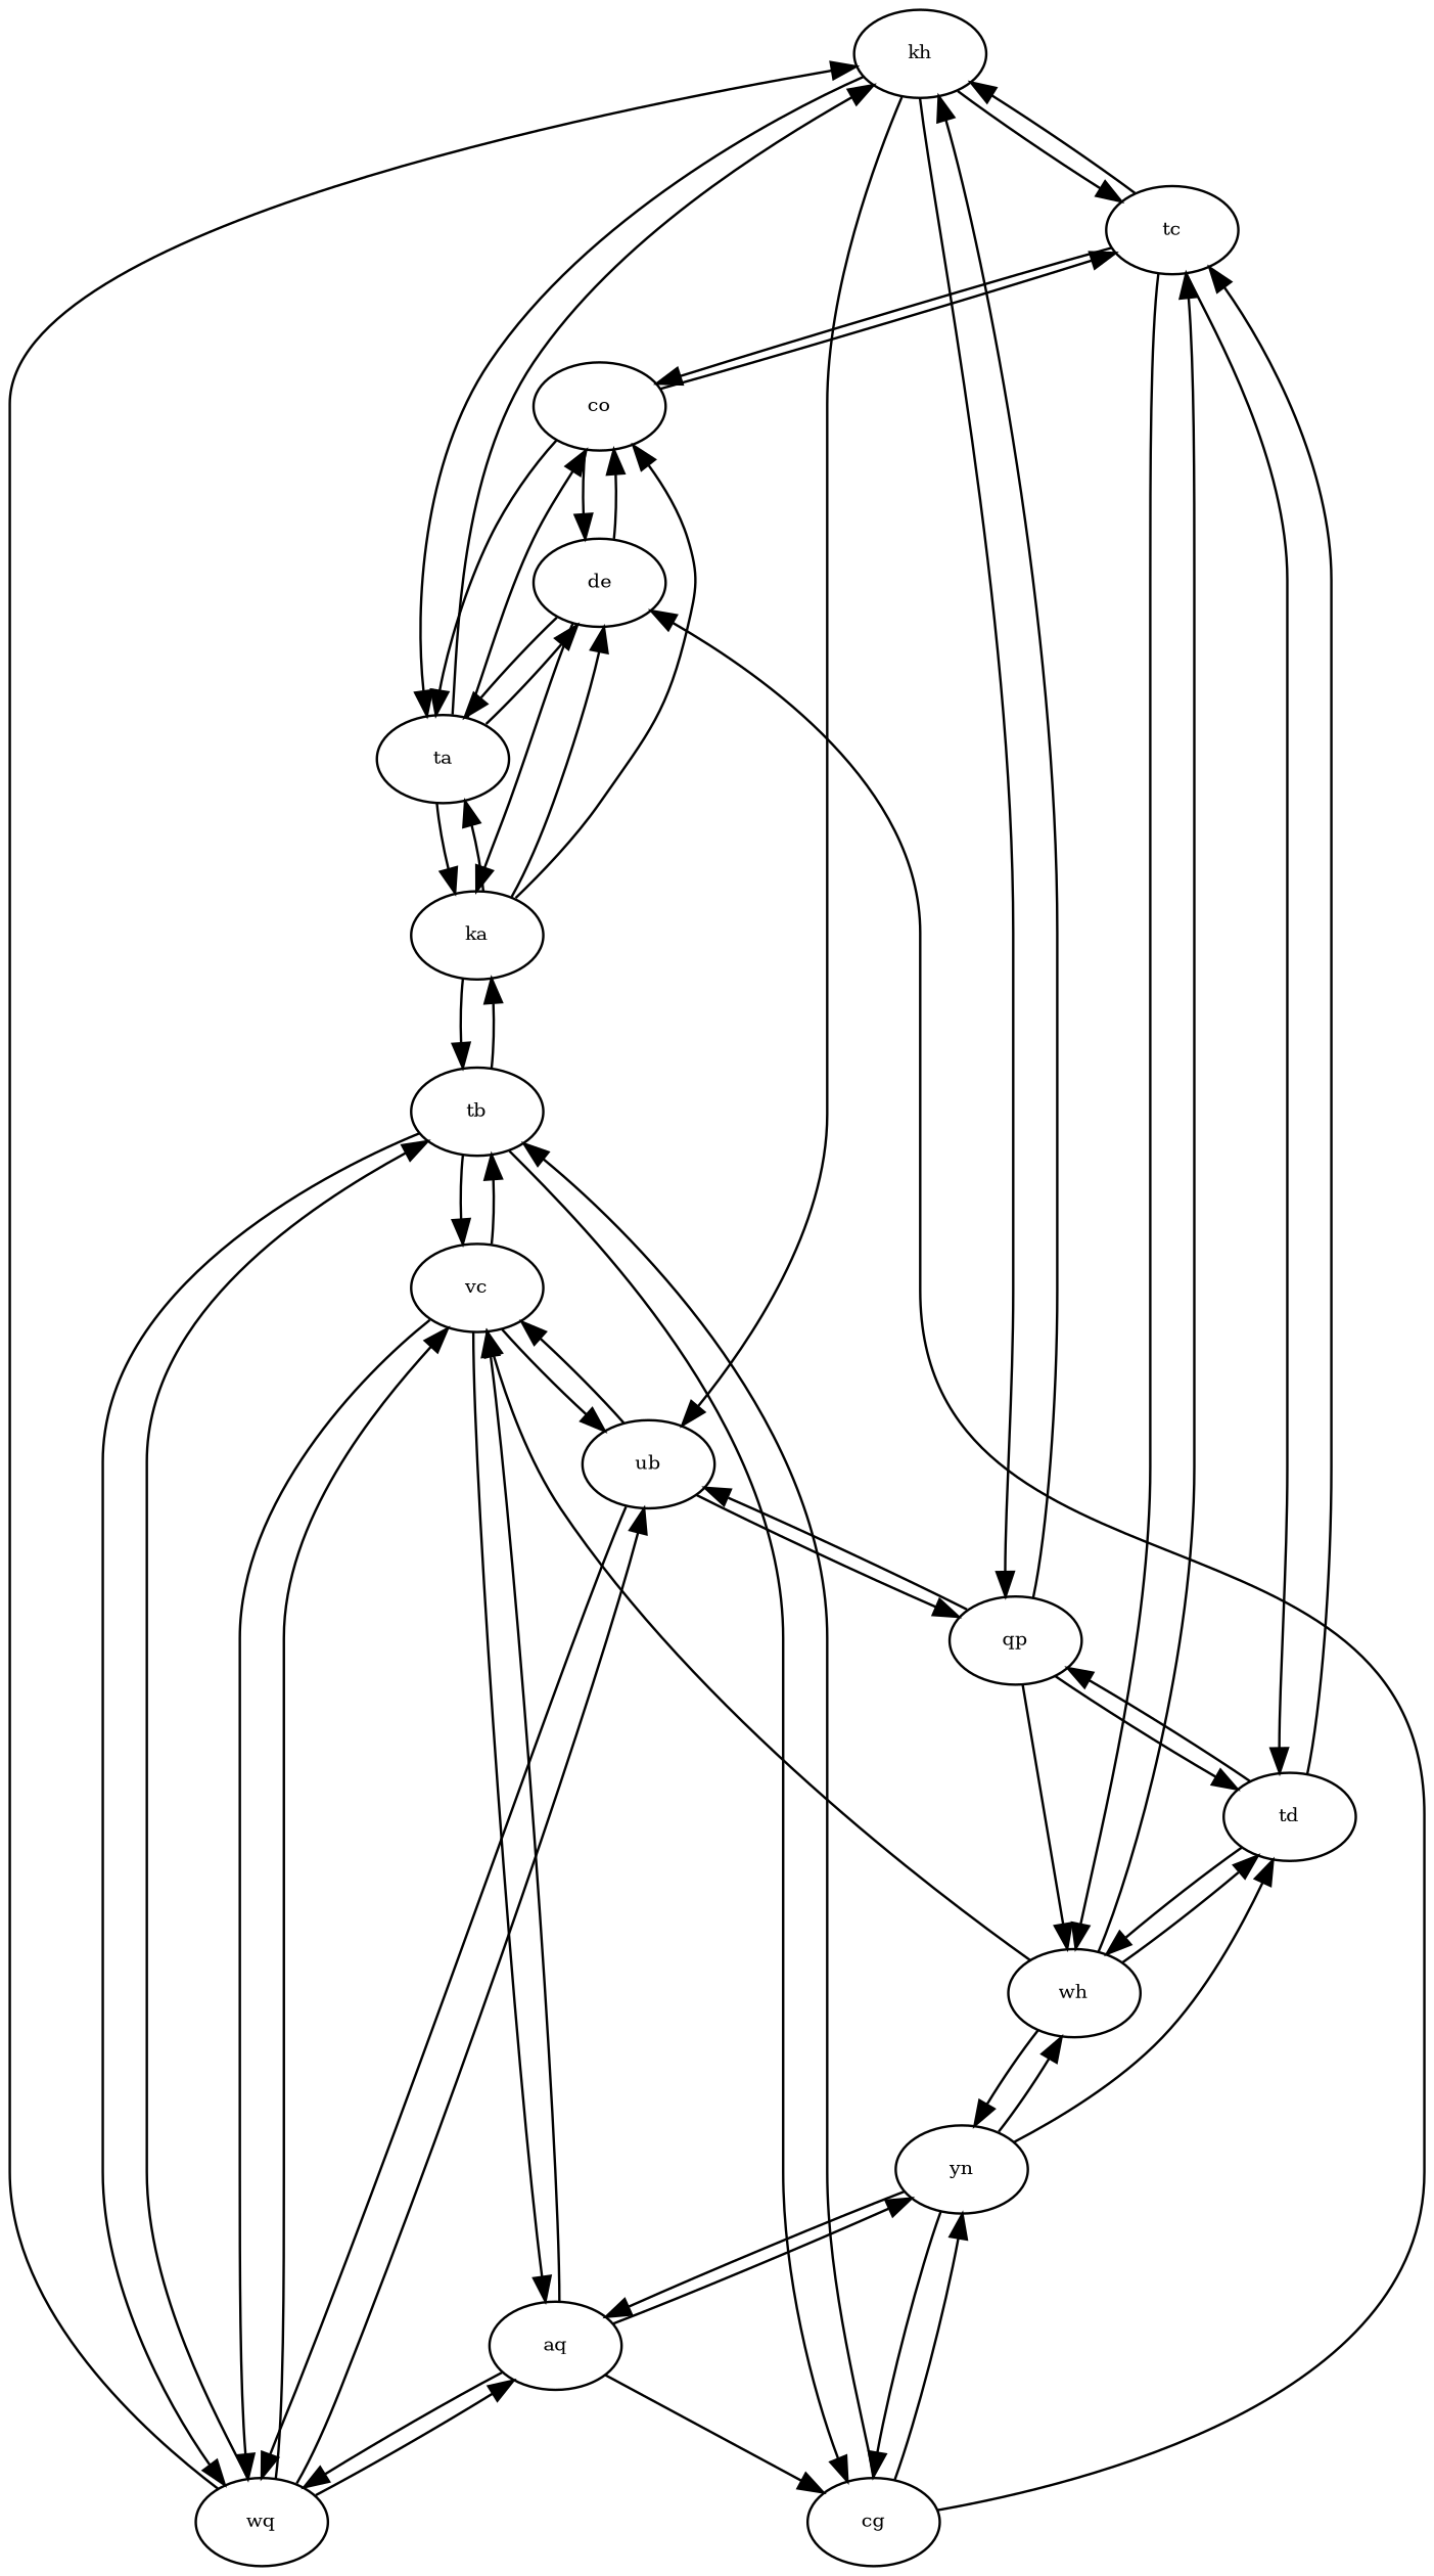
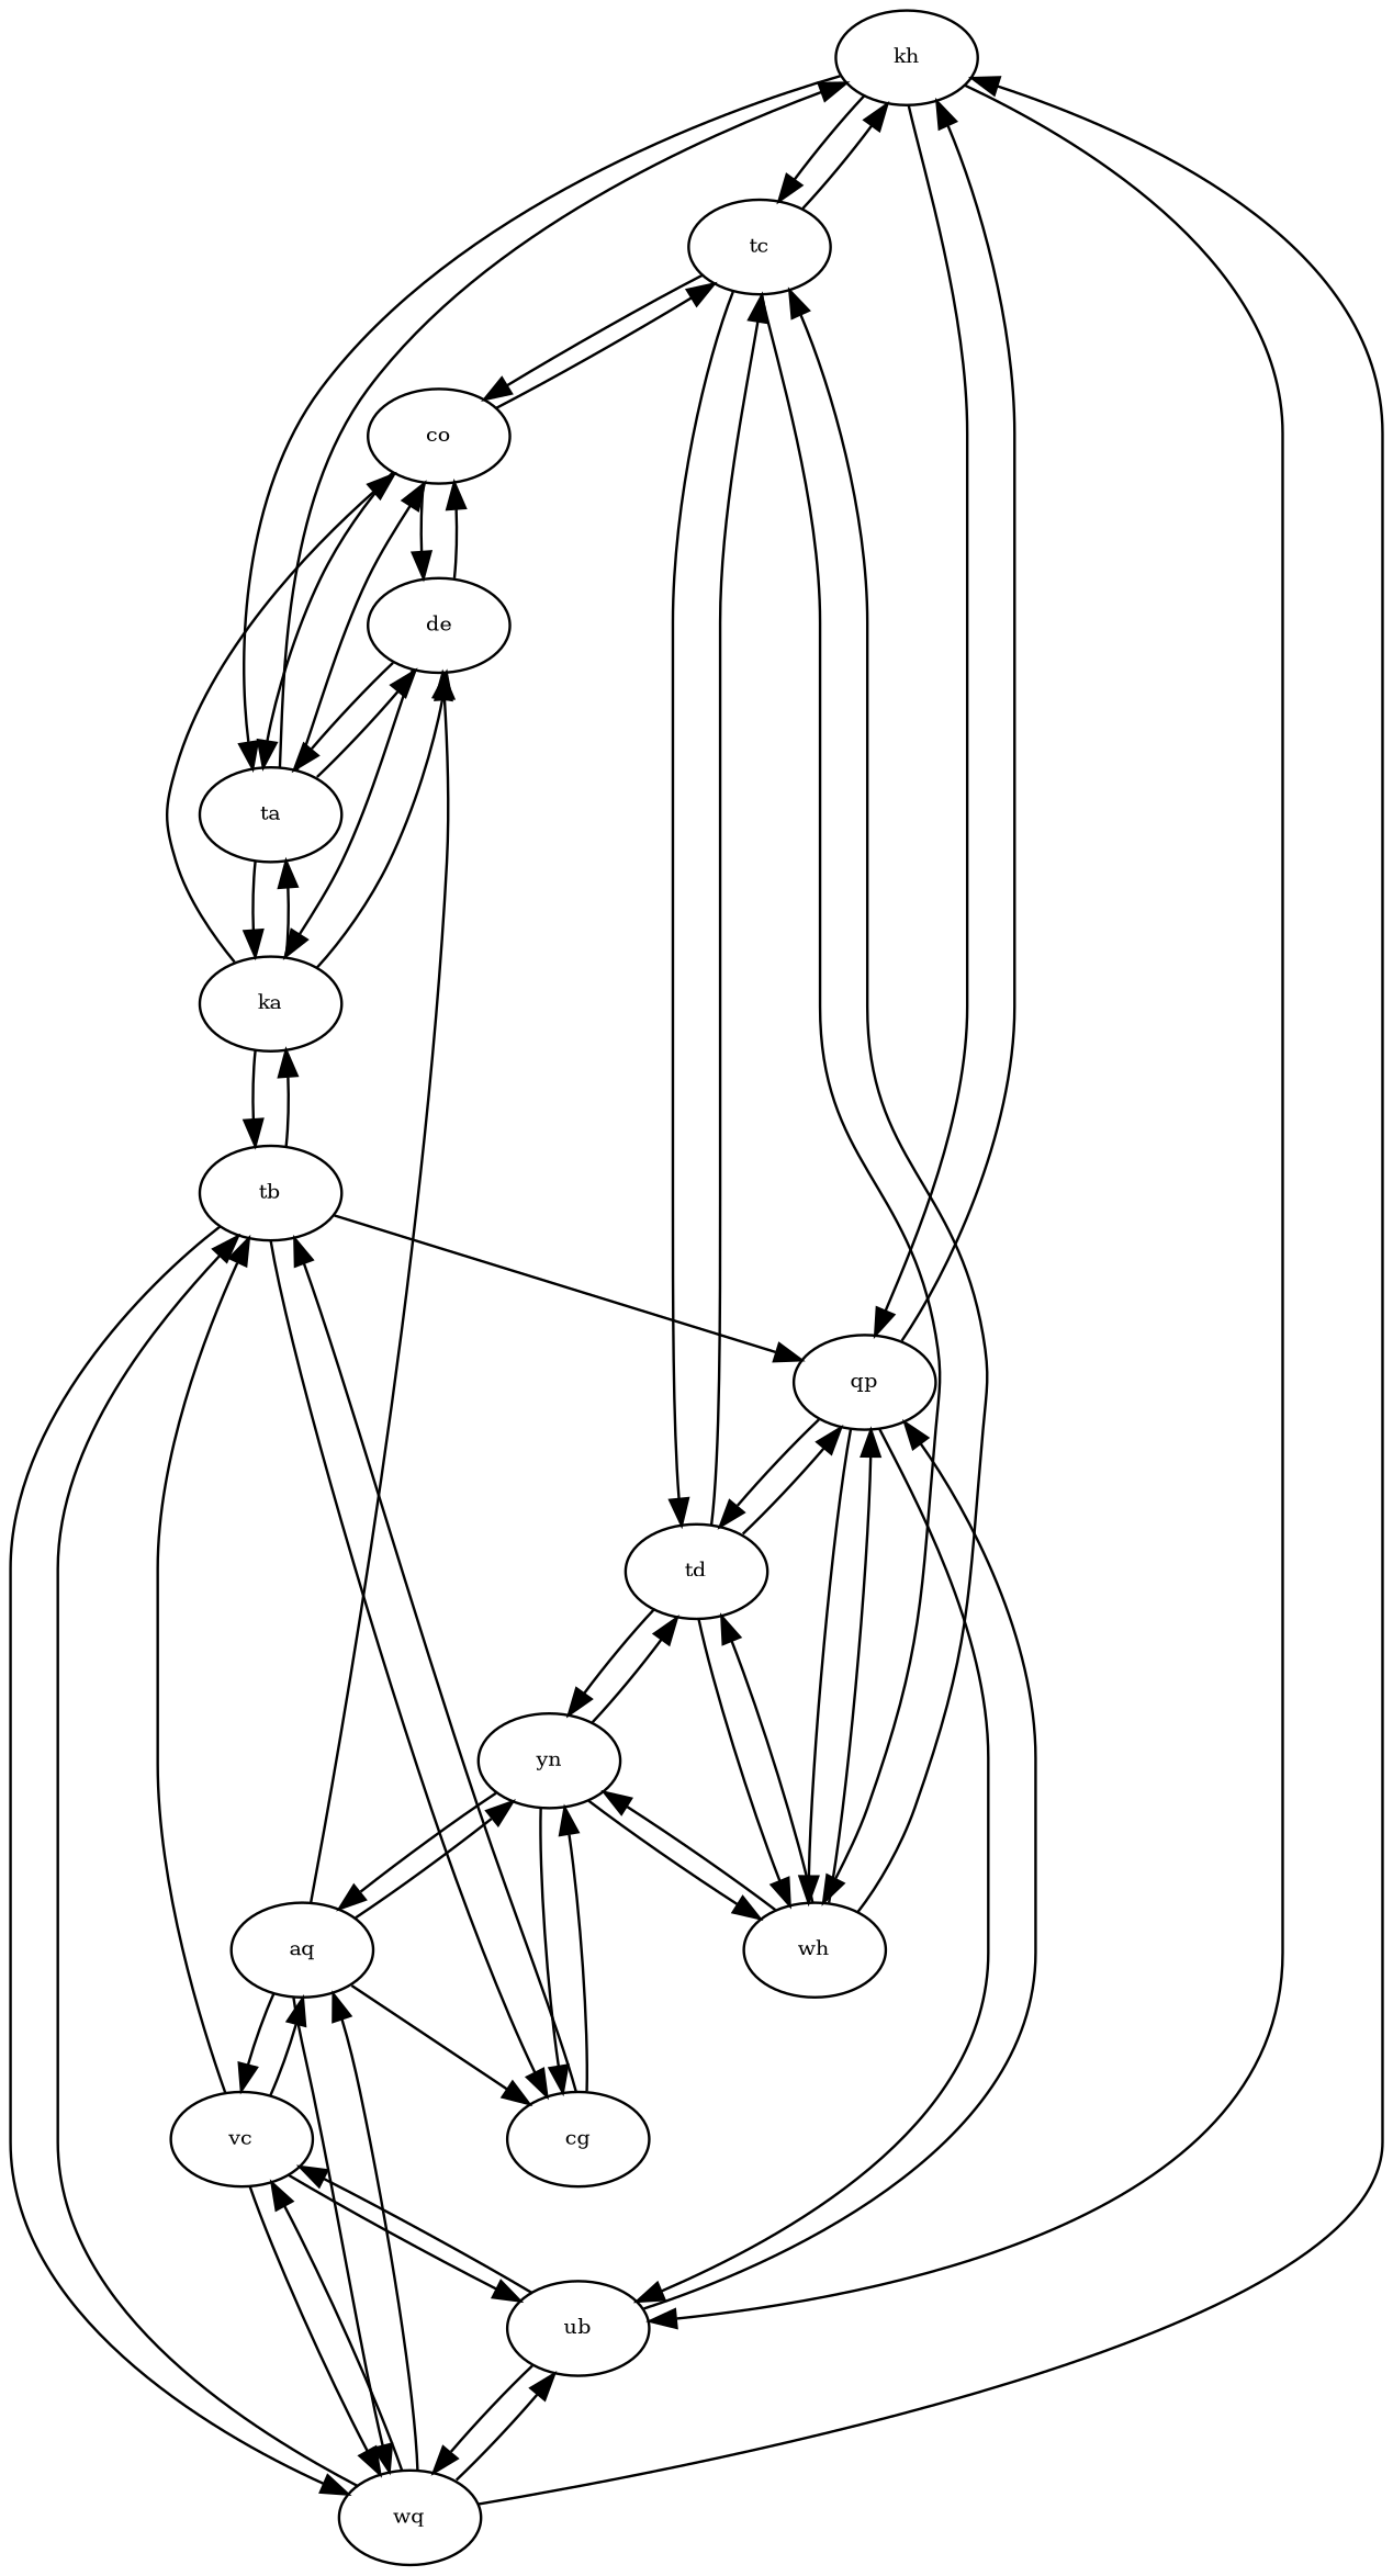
  digraph {
    node [fontsize=8]
    edge [fontsize=8]
    n1 [label=kh]
    n2 [label=tc]
    n3 [label=qp]
    n4 [label=ub]
    n5 [label=ta]
    n6 [label=wh]
    n7 [label=td]
    n8 [label=co]
    n9 [label=vc]
    n10 [label=wq]
    n11 [label=de]
    n12 [label=ka]
    n13 [label=yn]
    n14 [label=tb]
    n15 [label=aq]
    n16 [label=cg]
    n1 -> n2
    n1 -> n3
    n1 -> n4
    n1 -> n5
    n2 -> n1
    n2 -> n6
    n2 -> n7
    n2 -> n8
    n3 -> n1
    n3 -> n4
    n3 -> n6
    n3 -> n7
    n4 -> n3
    n4 -> n9
    n4 -> n10
    n5 -> n1
    n5 -> n8
    n5 -> n11
    n5 -> n12
    n6 -> n2
-   n6 -> n9
+   n6 -> n3
    n6 -> n7
    n6 -> n13
    n7 -> n2
    n7 -> n3
    n7 -> n6
+   n7 -> n13
    n8 -> n2
    n8 -> n5
    n8 -> n11
    n9 -> n4
    n9 -> n10
    n9 -> n14
    n9 -> n15
    n10 -> n1
    n10 -> n4
    n10 -> n9
    n10 -> n14
    n10 -> n15
    n11 -> n5
    n11 -> n8
    n11 -> n12
    n12 -> n5
    n12 -> n8
    n12 -> n11
    n12 -> n14
    n13 -> n6
    n13 -> n7
    n13 -> n15
    n13 -> n16
-   n14 -> n9
+   n14 -> n3
    n14 -> n10
    n14 -> n12
    n14 -> n16
    n15 -> n9
    n15 -> n10
    n15 -> n13
    n15 -> n16
-   n16 -> n11
+   n15 -> n11
    n16 -> n13
    n16 -> n14
  }
